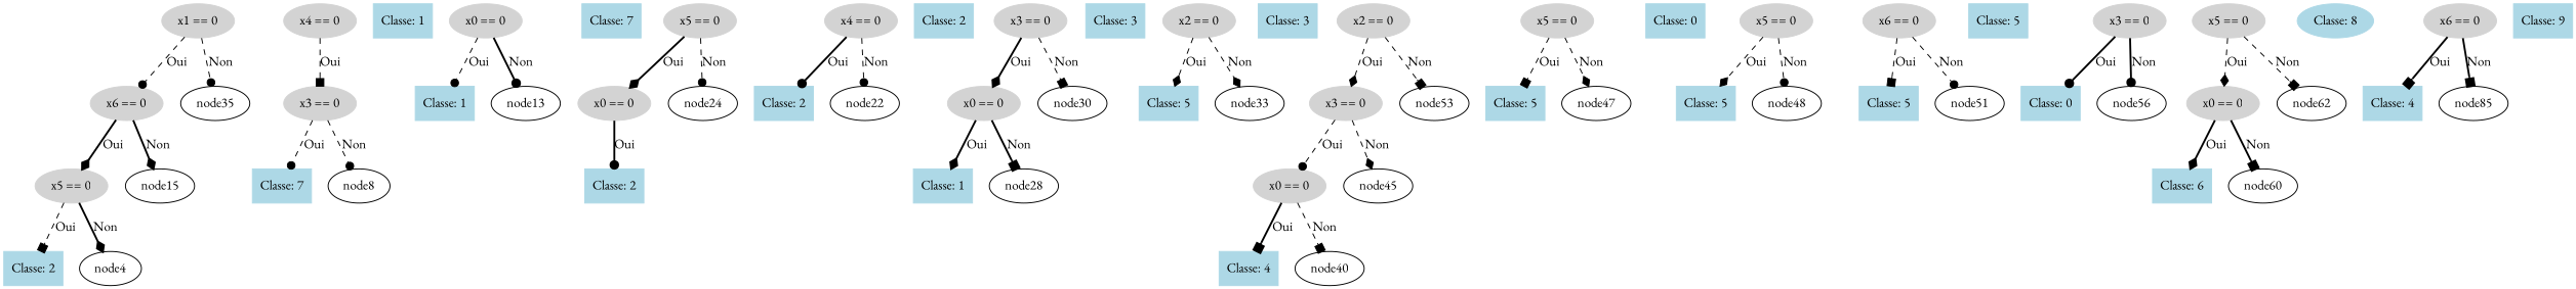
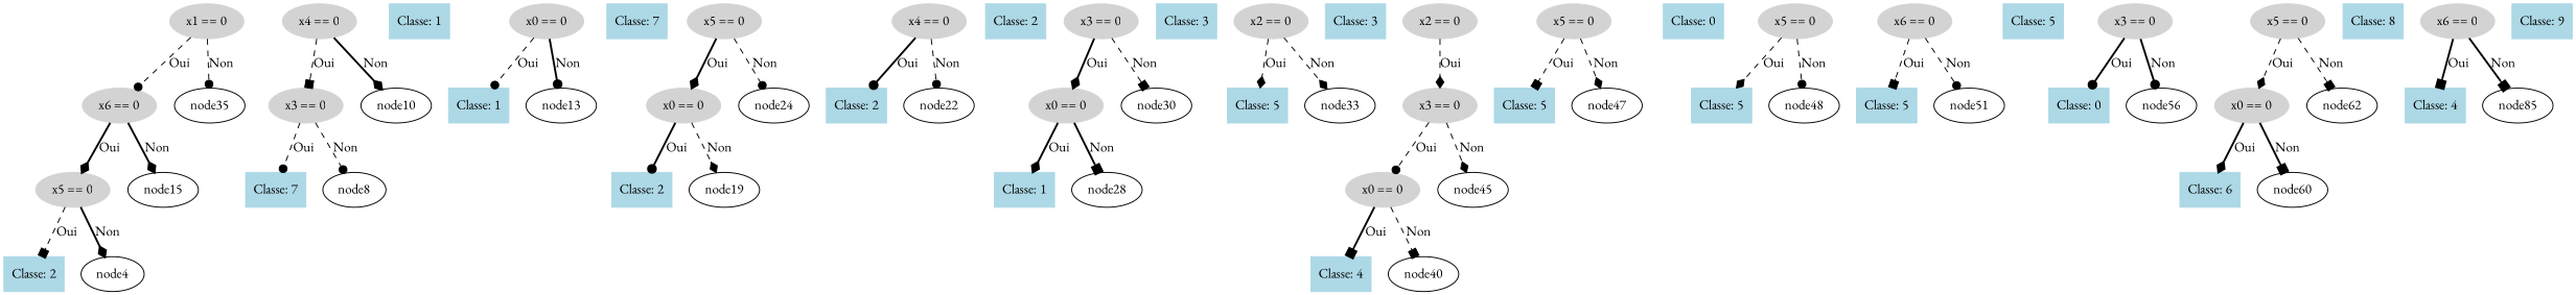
  digraph {
    fontname="EB Garamond"
    node [color=lightblue fontname="EB Garamond" shape=box style=filled]
    edge [arrowhead=diamond fontname="EB Garamond" style=dashed]
    n1 [color=lightgray label="x1 == 0" shape=ellipse]
    n2 [color=lightgray label="x6 == 0" shape=ellipse]
    node35 [color="" shape="" style=""]
    n4 [color=lightgray label="x5 == 0" shape=ellipse]
    node15 [color="" shape="" style=""]
    n6 [label="Classe: 2"]
    node4 [color="" shape="" style=""]
    n8 [color=lightgray label="x4 == 0" shape=ellipse]
    n9 [color=lightgray label="x3 == 0" shape=ellipse]
+   node10 [color="" shape="" style=""]
    n11 [label="Classe: 7"]
    node8 [color="" shape="" style=""]
    n13 [label="Classe: 1"]
    n14 [color=lightgray label="x0 == 0" shape=ellipse]
    n15 [label="Classe: 1"]
    node13 [color="" shape="" style=""]
    n17 [label="Classe: 7"]
    n18 [color=lightgray label="x5 == 0" shape=ellipse]
    n19 [color=lightgray label="x0 == 0" shape=ellipse]
    node24 [color="" shape="" style=""]
    n21 [label="Classe: 2"]
+   node19 [color="" shape="" style=""]
    n23 [color=lightgray label="x4 == 0" shape=ellipse]
    n24 [label="Classe: 2"]
    node22 [color="" shape="" style=""]
    n26 [label="Classe: 2"]
    n27 [color=lightgray label="x3 == 0" shape=ellipse]
    n28 [color=lightgray label="x0 == 0" shape=ellipse]
    node30 [color="" shape="" style=""]
    n30 [label="Classe: 1"]
    node28 [color="" shape="" style=""]
    n32 [label="Classe: 3"]
    n33 [color=lightgray label="x2 == 0" shape=ellipse]
    n34 [label="Classe: 5"]
    node33 [color="" shape="" style=""]
    n36 [label="Classe: 3"]
    n37 [color=lightgray label="x2 == 0" shape=ellipse]
    n38 [color=lightgray label="x3 == 0" shape=ellipse]
-   node53 [color="" shape="" style=""]
    n40 [color=lightgray label="x0 == 0" shape=ellipse]
    node45 [color="" shape="" style=""]
    n42 [label="Classe: 4"]
    node40 [color="" shape="" style=""]
    n44 [color=lightgray label="x5 == 0" shape=ellipse]
    n45 [label="Classe: 5"]
    n46 [label=node47 color="" shape="" style=""]
    n47 [label="Classe: 0"]
    n48 [color=lightgray label="x5 == 0" shape=ellipse]
    n49 [label="Classe: 5"]
    node48 [color="" shape="" style=""]
    n51 [color=lightgray label="x6 == 0" shape=ellipse]
    n52 [label="Classe: 5"]
    node51 [color="" shape="" style=""]
    n54 [label="Classe: 5"]
    n55 [color=lightgray label="x3 == 0" shape=ellipse]
    n56 [label="Classe: 0"]
    node56 [color="" shape="" style=""]
    n58 [color=lightgray label="x5 == 0" shape=ellipse]
    n59 [color=lightgray label="x0 == 0" shape=ellipse]
    node62 [color="" shape="" style=""]
    n61 [label="Classe: 6"]
    node60 [color="" shape="" style=""]
-   n63 [label="Classe: 8" shape=ellipse]
+   n63 [label="Classe: 8"]
    n64 [color=lightgray label="x6 == 0" shape=ellipse]
    n65 [label="Classe: 4"]
    n66 [label=node85 color="" shape="" style=""]
    n67 [label="Classe: 9"]
    n1 -> n2 [arrowhead=dot label=Oui]
    n1 -> node35 [arrowhead=dot label=Non]
    n2 -> n4 [label=Oui style=bold]
    n2 -> node15 [label=Non style=bold]
    n4 -> n6 [arrowhead=box label=Oui]
    n4 -> node4 [label=Non style=bold]
    n8 -> n9 [arrowhead=box label=Oui]
+   n8 -> node10 [label=Non style=bold]
    n9 -> n11 [arrowhead=dot label=Oui]
    n9 -> node8 [arrowhead=dot label=Non]
    n14 -> n15 [arrowhead=dot label=Oui]
    n14 -> node13 [arrowhead=dot label=Non style=bold]
    n18 -> n19 [label=Oui style=bold]
    n18 -> node24 [arrowhead=dot label=Non]
    n19 -> n21 [arrowhead=dot label=Oui style=bold]
+   n19 -> node19 [label=Non]
    n23 -> n24 [arrowhead=dot label=Oui style=bold]
    n23 -> node22 [arrowhead=dot label=Non]
    n27 -> n28 [label=Oui style=bold]
    n27 -> node30 [arrowhead=box label=Non]
    n28 -> n30 [label=Oui style=bold]
    n28 -> node28 [arrowhead=box label=Non style=bold]
    n33 -> n34 [label=Oui]
    n33 -> node33 [label=Non]
    n37 -> n38 [label=Oui]
-   n37 -> node53 [arrowhead=box label=Non]
    n38 -> n40 [arrowhead=dot label=Oui]
    n38 -> node45 [label=Non]
    n40 -> n42 [arrowhead=box label=Oui style=bold]
    n40 -> node40 [arrowhead=box label=Non]
    n44 -> n45 [arrowhead=box label=Oui]
    n44 -> n46 [label=Non]
    n48 -> n49 [label=Oui]
    n48 -> node48 [arrowhead=dot label=Non]
    n51 -> n52 [arrowhead=box label=Oui]
    n51 -> node51 [arrowhead=dot label=Non]
    n55 -> n56 [arrowhead=dot label=Oui style=bold]
    n55 -> node56 [arrowhead=dot label=Non style=bold]
    n58 -> n59 [label=Oui]
    n58 -> node62 [arrowhead=box label=Non]
    n59 -> n61 [label=Oui style=bold]
    n59 -> node60 [arrowhead=box label=Non style=bold]
    n64 -> n65 [arrowhead=box label=Oui style=bold]
    n64 -> n66 [arrowhead=box label=Non style=bold]
  }
